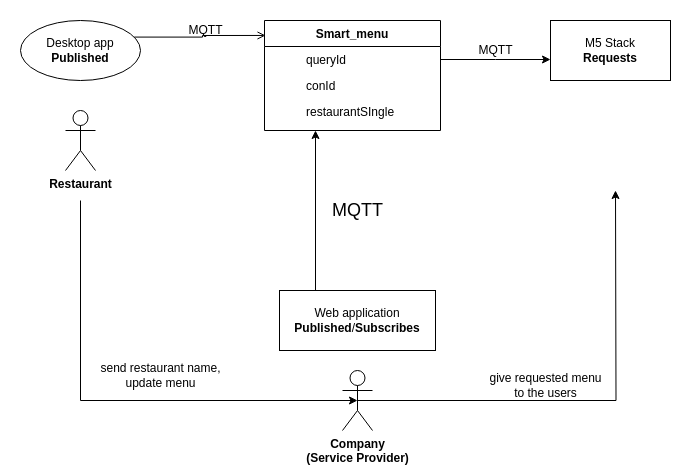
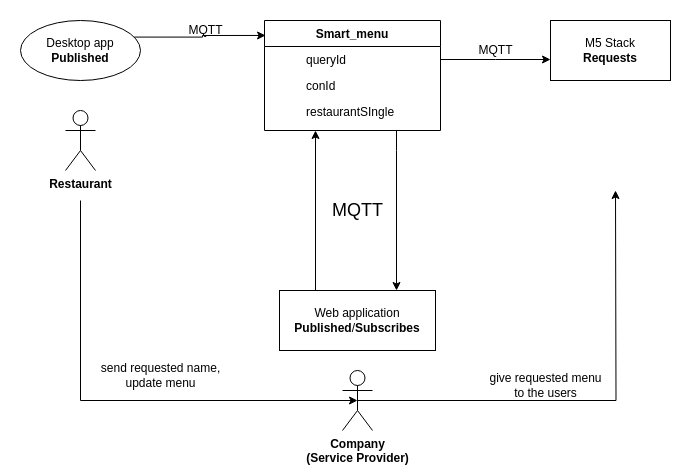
  <mxCell id="0" />
  <mxCell id="1" parent="0" />
- <mxCell id="2" style="edgeStyle=orthogonalEdgeStyle;rounded=0;orthogonalLoop=1;jettySize=auto;html=1;exitX=1;exitY=0.25;exitDx=0;exitDy=0;entryX=0.006;entryY=0.136;entryDx=0;entryDy=0;entryPerimeter=0;endArrow=open;" edge="1" parent="1" source="3" target="8"><mxGeometry relative="1" as="geometry" /></mxCell>
+ <mxCell id="2" style="edgeStyle=orthogonalEdgeStyle;rounded=0;orthogonalLoop=1;jettySize=auto;html=1;exitX=1;exitY=0.25;exitDx=0;exitDy=0;entryX=0.006;entryY=0.136;entryDx=0;entryDy=0;entryPerimeter=0;" edge="1" parent="1" source="3" target="8"><mxGeometry relative="1" as="geometry" /></mxCell>
  <mxCell id="3" value="Desktop app&lt;br&gt;&lt;b&gt;Published&lt;/b&gt;" style="ellipse;whiteSpace=wrap;html=1;" vertex="1" parent="1"><mxGeometry x="20" y="20" width="120" height="60" as="geometry" /></mxCell>
  <mxCell id="4" value="M5 Stack&lt;br&gt;&lt;b&gt;Requests&lt;/b&gt;" style="rounded=0;whiteSpace=wrap;html=1;" vertex="1" parent="1"><mxGeometry x="550" y="20" width="120" height="60" as="geometry" /></mxCell>
  <mxCell id="5" style="edgeStyle=orthogonalEdgeStyle;rounded=0;orthogonalLoop=1;jettySize=auto;html=1;exitX=0.25;exitY=0;exitDx=0;exitDy=0;" edge="1" parent="1" source="6"><mxGeometry relative="1" as="geometry"><mxPoint x="315" y="130" as="targetPoint" /><Array as="points"><mxPoint x="315" y="290" /></Array></mxGeometry></mxCell>
  <mxCell id="6" value="Web application&lt;br&gt;&lt;b&gt;Published&lt;/b&gt;/&lt;b&gt;Subscribes&lt;/b&gt;" style="rounded=0;whiteSpace=wrap;html=1;" vertex="1" parent="1"><mxGeometry x="279" y="290" width="156" height="60" as="geometry" /></mxCell>
+ <mxCell id="7" style="edgeStyle=orthogonalEdgeStyle;rounded=0;orthogonalLoop=1;jettySize=auto;html=1;exitX=0.75;exitY=1;exitDx=0;exitDy=0;entryX=0.75;entryY=0;entryDx=0;entryDy=0;" edge="1" parent="1" source="8" target="6"><mxGeometry relative="1" as="geometry"><Array as="points"><mxPoint x="396" y="150" /></Array></mxGeometry></mxCell>
  <mxCell id="8" value="Smart_menu" style="swimlane;fontStyle=1;childLayout=stackLayout;horizontal=1;startSize=26;horizontalStack=0;resizeParent=1;resizeLast=0;collapsible=1;marginBottom=0;rounded=0;shadow=0;strokeWidth=1;strokeColor=#000000;" vertex="1" parent="1"><mxGeometry x="264" y="20" width="176" height="110" as="geometry"><mxRectangle x="260" y="80" width="160" height="26" as="alternateBounds" /></mxGeometry></mxCell>
  <mxCell id="9" value="queryId" style="shape=partialRectangle;top=0;left=0;right=0;bottom=1;align=left;verticalAlign=top;fillColor=none;spacingLeft=40;spacingRight=4;overflow=hidden;rotatable=0;points=[[0,0.5],[1,0.5]];portConstraint=eastwest;dropTarget=0;rounded=0;shadow=0;strokeWidth=1;fontStyle=0;strokeColor=none;" vertex="1" parent="8"><mxGeometry y="26" width="176" height="26" as="geometry" /></mxCell>
  <mxCell id="10" value="" style="shape=partialRectangle;top=0;left=0;bottom=0;fillColor=none;align=left;verticalAlign=top;spacingLeft=4;spacingRight=4;overflow=hidden;rotatable=0;points=[];portConstraint=eastwest;part=1;strokeColor=none;" vertex="1" connectable="0" parent="9"><mxGeometry width="36" height="26" as="geometry" /></mxCell>
  <mxCell id="11" value="conId" style="shape=partialRectangle;top=0;left=0;right=0;bottom=1;align=left;verticalAlign=top;fillColor=none;spacingLeft=40;spacingRight=4;overflow=hidden;rotatable=0;points=[[0,0.5],[1,0.5]];portConstraint=eastwest;dropTarget=0;rounded=0;shadow=0;strokeWidth=1;fontStyle=0;strokeColor=none;" vertex="1" parent="8"><mxGeometry y="52" width="176" height="26" as="geometry" /></mxCell>
  <mxCell id="12" value="" style="shape=partialRectangle;top=0;left=0;bottom=0;fillColor=none;align=left;verticalAlign=top;spacingLeft=4;spacingRight=4;overflow=hidden;rotatable=0;points=[];portConstraint=eastwest;part=1;strokeColor=none;" vertex="1" connectable="0" parent="11"><mxGeometry width="36" height="26" as="geometry" /></mxCell>
  <mxCell id="13" value="restaurantSIngle" style="shape=partialRectangle;top=0;left=0;right=0;bottom=1;align=left;verticalAlign=top;fillColor=none;spacingLeft=40;spacingRight=4;overflow=hidden;rotatable=0;points=[[0,0.5],[1,0.5]];portConstraint=eastwest;dropTarget=0;rounded=0;shadow=0;strokeWidth=1;fontStyle=0;strokeColor=none;" vertex="1" parent="8"><mxGeometry y="78" width="176" height="26" as="geometry" /></mxCell>
  <mxCell id="14" value="" style="shape=partialRectangle;top=0;left=0;bottom=0;fillColor=none;align=left;verticalAlign=top;spacingLeft=4;spacingRight=4;overflow=hidden;rotatable=0;points=[];portConstraint=eastwest;part=1;strokeColor=none;" vertex="1" connectable="0" parent="13"><mxGeometry width="36" height="26" as="geometry" /></mxCell>
  <mxCell id="15" style="edgeStyle=orthogonalEdgeStyle;rounded=0;orthogonalLoop=1;jettySize=auto;html=1;exitX=1;exitY=0.5;exitDx=0;exitDy=0;" edge="1" parent="1" source="9"><mxGeometry relative="1" as="geometry"><mxPoint x="550" y="59" as="targetPoint" /></mxGeometry></mxCell>
  <mxCell id="16" value="MQTT" style="text;html=1;align=center;verticalAlign=middle;resizable=0;points=[];autosize=1;" vertex="1" parent="1"><mxGeometry x="180" y="20" width="50" height="20" as="geometry" /></mxCell>
  <mxCell id="17" value="MQTT" style="text;html=1;align=center;verticalAlign=middle;resizable=0;points=[];autosize=1;" vertex="1" parent="1"><mxGeometry x="470" y="40" width="50" height="20" as="geometry" /></mxCell>
  <mxCell id="18" value="&lt;font style=&quot;font-size: 18px&quot;&gt;MQTT&lt;/font&gt;" style="text;html=1;align=center;verticalAlign=middle;resizable=0;points=[];autosize=1;" vertex="1" parent="1"><mxGeometry x="322" y="200" width="70" height="20" as="geometry" /></mxCell>
  <mxCell id="19" style="edgeStyle=orthogonalEdgeStyle;rounded=0;orthogonalLoop=1;jettySize=auto;html=1;entryX=0.5;entryY=0.5;entryDx=0;entryDy=0;entryPerimeter=0;" edge="1" parent="1" target="22"><mxGeometry relative="1" as="geometry"><mxPoint x="80" y="470" as="targetPoint" /><mxPoint x="80" y="200" as="sourcePoint" /><Array as="points"><mxPoint x="80" y="400" /></Array></mxGeometry></mxCell>
  <mxCell id="20" value="&lt;b&gt;Restaurant&lt;/b&gt;" style="shape=umlActor;verticalLabelPosition=bottom;labelBackgroundColor=#ffffff;verticalAlign=top;html=1;outlineConnect=0;" vertex="1" parent="1"><mxGeometry x="65" y="110" width="30" height="60" as="geometry" /></mxCell>
  <mxCell id="21" style="edgeStyle=orthogonalEdgeStyle;rounded=0;orthogonalLoop=1;jettySize=auto;html=1;exitX=0.5;exitY=0.5;exitDx=0;exitDy=0;exitPerimeter=0;" edge="1" parent="1" source="22"><mxGeometry relative="1" as="geometry"><mxPoint x="615" y="190" as="targetPoint" /></mxGeometry></mxCell>
  <mxCell id="22" value="&lt;b&gt;Company&lt;br&gt;(Service Provider)&lt;/b&gt;" style="shape=umlActor;verticalLabelPosition=bottom;labelBackgroundColor=#ffffff;verticalAlign=top;html=1;outlineConnect=0;" vertex="1" parent="1"><mxGeometry x="342" y="370" width="30" height="60" as="geometry" /></mxCell>
- <mxCell id="23" value="send restaurant name,&lt;br&gt;update menu" style="text;html=1;align=center;verticalAlign=middle;resizable=0;points=[];autosize=1;" vertex="1" parent="1"><mxGeometry x="90" y="360" width="140" height="30" as="geometry" /></mxCell>
+ <mxCell id="23" value="send requested name,&lt;br&gt;update menu" style="text;html=1;align=center;verticalAlign=middle;resizable=0;points=[];autosize=1;" vertex="1" parent="1"><mxGeometry x="90" y="360" width="140" height="30" as="geometry" /></mxCell>
  <mxCell id="24" value="give requested menu &lt;br&gt;to the users" style="text;html=1;align=center;verticalAlign=middle;resizable=0;points=[];autosize=1;" vertex="1" parent="1"><mxGeometry x="480" y="370" width="130" height="30" as="geometry" /></mxCell>
